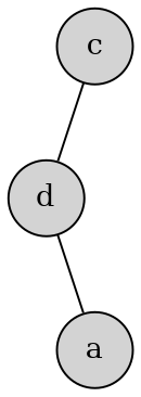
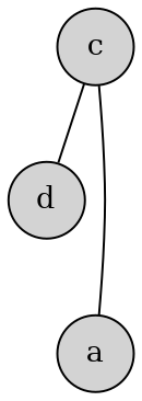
  graph {
    node [shape=circle style=filled]
    c
    d
    a
    c -- d
-   d -- a
+   c -- a
  }
